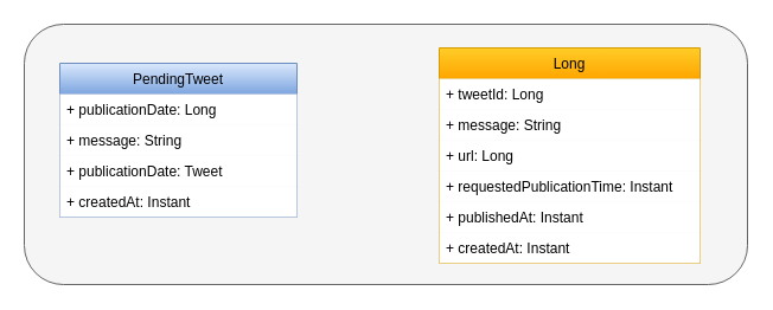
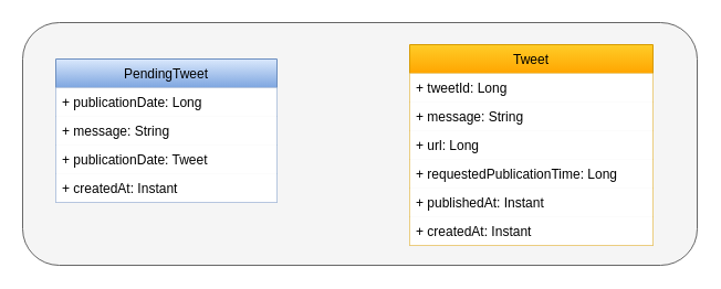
  <mxCell id="0" />
  <mxCell id="1" parent="0" />
  <mxCell id="2" value="" style="rounded=1;whiteSpace=wrap;html=1;fillColor=#f5f5f5;fontColor=#333333;strokeColor=#666666;" parent="1" vertex="1"><mxGeometry x="20" y="20" width="610" height="220" as="geometry" /></mxCell>
  <mxCell id="3" value="PendingTweet" style="swimlane;fontStyle=0;childLayout=stackLayout;horizontal=1;startSize=26;fillColor=#dae8fc;horizontalStack=0;resizeParent=1;resizeParentMax=0;resizeLast=0;collapsible=1;marginBottom=0;strokeColor=#6c8ebf;gradientColor=#7ea6e0;" parent="1" vertex="1"><mxGeometry x="50" y="53" width="200" height="130" as="geometry" /></mxCell>
  <mxCell id="4" value="+ publicationDate: Long" style="text;strokeColor=none;fillColor=default;align=left;verticalAlign=top;spacingLeft=4;spacingRight=4;overflow=hidden;rotatable=0;points=[[0,0.5],[1,0.5]];portConstraint=eastwest;" parent="3" vertex="1"><mxGeometry y="26" width="200" height="26" as="geometry" /></mxCell>
  <mxCell id="5" value="+ message: String" style="text;strokeColor=none;fillColor=default;align=left;verticalAlign=top;spacingLeft=4;spacingRight=4;overflow=hidden;rotatable=0;points=[[0,0.5],[1,0.5]];portConstraint=eastwest;" parent="3" vertex="1"><mxGeometry y="52" width="200" height="26" as="geometry" /></mxCell>
  <mxCell id="6" value="+ publicationDate: Tweet" style="text;strokeColor=none;fillColor=default;align=left;verticalAlign=top;spacingLeft=4;spacingRight=4;overflow=hidden;rotatable=0;points=[[0,0.5],[1,0.5]];portConstraint=eastwest;" parent="3" vertex="1"><mxGeometry y="78" width="200" height="26" as="geometry" /></mxCell>
  <mxCell id="7" value="+ createdAt: Instant" style="text;strokeColor=none;fillColor=default;align=left;verticalAlign=top;spacingLeft=4;spacingRight=4;overflow=hidden;rotatable=0;points=[[0,0.5],[1,0.5]];portConstraint=eastwest;" parent="3" vertex="1"><mxGeometry y="104" width="200" height="26" as="geometry" /></mxCell>
- <mxCell id="8" value="Long" style="swimlane;fontStyle=0;childLayout=stackLayout;horizontal=1;startSize=26;fillColor=#ffcd28;horizontalStack=0;resizeParent=1;resizeParentMax=0;resizeLast=0;collapsible=1;marginBottom=0;strokeColor=#d79b00;gradientColor=#ffa500;" parent="1" vertex="1"><mxGeometry x="370" y="40" width="220" height="182" as="geometry" /></mxCell>
+ <mxCell id="8" value="Tweet" style="swimlane;fontStyle=0;childLayout=stackLayout;horizontal=1;startSize=26;fillColor=#ffcd28;horizontalStack=0;resizeParent=1;resizeParentMax=0;resizeLast=0;collapsible=1;marginBottom=0;strokeColor=#d79b00;gradientColor=#ffa500;" parent="1" vertex="1"><mxGeometry x="370" y="40" width="220" height="182" as="geometry" /></mxCell>
  <mxCell id="9" value="+ tweetId: Long" style="text;align=left;verticalAlign=top;spacingLeft=4;spacingRight=4;overflow=hidden;rotatable=0;points=[[0,0.5],[1,0.5]];portConstraint=eastwest;fillColor=default;" parent="8" vertex="1"><mxGeometry y="26" width="220" height="26" as="geometry" /></mxCell>
  <mxCell id="10" value="+ message: String" style="text;strokeColor=none;fillColor=default;align=left;verticalAlign=top;spacingLeft=4;spacingRight=4;overflow=hidden;rotatable=0;points=[[0,0.5],[1,0.5]];portConstraint=eastwest;" parent="8" vertex="1"><mxGeometry y="52" width="220" height="26" as="geometry" /></mxCell>
  <mxCell id="11" value="+ url: Long" style="text;strokeColor=none;fillColor=default;align=left;verticalAlign=top;spacingLeft=4;spacingRight=4;overflow=hidden;rotatable=0;points=[[0,0.5],[1,0.5]];portConstraint=eastwest;" parent="8" vertex="1"><mxGeometry y="78" width="220" height="26" as="geometry" /></mxCell>
- <mxCell id="12" value="+ requestedPublicationTime: Instant" style="text;strokeColor=none;fillColor=default;align=left;verticalAlign=top;spacingLeft=4;spacingRight=4;overflow=hidden;rotatable=0;points=[[0,0.5],[1,0.5]];portConstraint=eastwest;" parent="8" vertex="1"><mxGeometry y="104" width="220" height="26" as="geometry" /></mxCell>
+ <mxCell id="12" value="+ requestedPublicationTime: Long" style="text;strokeColor=none;fillColor=default;align=left;verticalAlign=top;spacingLeft=4;spacingRight=4;overflow=hidden;rotatable=0;points=[[0,0.5],[1,0.5]];portConstraint=eastwest;" parent="8" vertex="1"><mxGeometry y="104" width="220" height="26" as="geometry" /></mxCell>
  <mxCell id="13" value="+ publishedAt: Instant" style="text;strokeColor=none;fillColor=default;align=left;verticalAlign=top;spacingLeft=4;spacingRight=4;overflow=hidden;rotatable=0;points=[[0,0.5],[1,0.5]];portConstraint=eastwest;" parent="8" vertex="1"><mxGeometry y="130" width="220" height="26" as="geometry" /></mxCell>
  <mxCell id="14" value="+ createdAt: Instant" style="text;strokeColor=none;fillColor=default;align=left;verticalAlign=top;spacingLeft=4;spacingRight=4;overflow=hidden;rotatable=0;points=[[0,0.5],[1,0.5]];portConstraint=eastwest;" parent="8" vertex="1"><mxGeometry y="156" width="220" height="26" as="geometry" /></mxCell>
